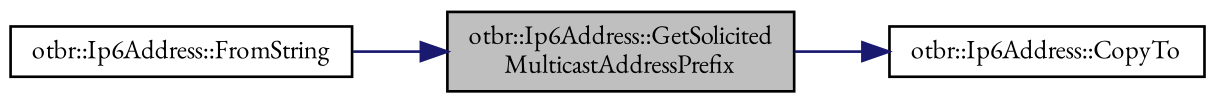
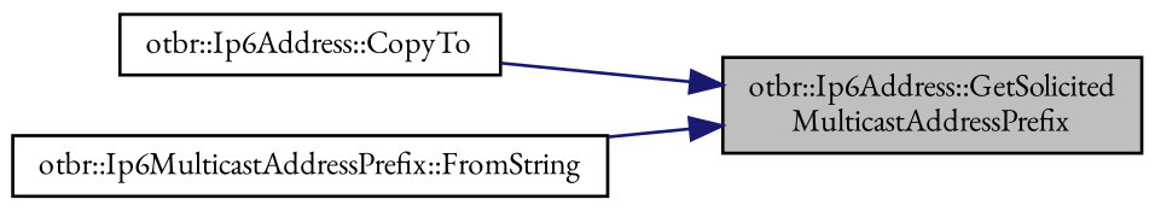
  digraph {
    fontname="EB Garamond"
    rankdir=LR
    node [color=black fillcolor=white fontname="EB Garamond" fontsize=10 shape=record style=filled]
    edge [color=midnightblue fontname="EB Garamond" fontsize=10 labelfontname=Helvetica labelfontsize=10 style=solid]
    n1 [fillcolor=grey75 fontcolor=black height=0.2 label="otbr::Ip6Address::GetSolicited\lMulticastAddressPrefix" width=0.4]
    n2 [height=0.2 label="otbr::Ip6Address::CopyTo" width=0.4]
-   n3 [height=0.2 label="otbr::Ip6Address::FromString" width=0.4]
-   n1 -> n2
+   n3 [height=0.2 label="otbr::Ip6MulticastAddressPrefix::FromString" width=0.4]
+   n2 -> n1
    n3 -> n1
  }
